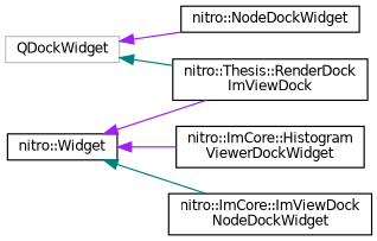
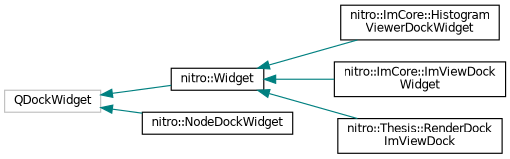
  digraph {
    rankdir=LR
    node [color=black fillcolor=white fontname=Helvetica fontsize=10 shape=record style=filled]
    edge [color=teal dir=back fontname=Helvetica fontsize=10 labelfontname=Helvetica labelfontsize=10 style=solid]
    n1 [color=grey75 height=0.2 label=QDockWidget width=0.4]
    n2 [height=0.2 label="nitro::Widget" width=0.4]
    n3 [height=0.2 label="nitro::NodeDockWidget" width=0.4]
    n4 [height=0.2 label="nitro::ImCore::Histogram\lViewerDockWidget" width=0.4]
-   n5 [height=0.2 label="nitro::ImCore::ImViewDock\lNodeDockWidget" width=0.4]
+   n5 [height=0.2 label="nitro::ImCore::ImViewDock\lWidget" width=0.4]
    n6 [height=0.2 label="nitro::Thesis::RenderDock\lImViewDock" width=0.4]
-   n1 -> n6
-   n1 -> n3 [color=purple]
-   n2 -> n4 [color=purple]
+   n1 -> n2
+   n1 -> n3
+   n2 -> n4
    n2 -> n5
-   n2 -> n6 [color=purple]
+   n2 -> n6
  }
